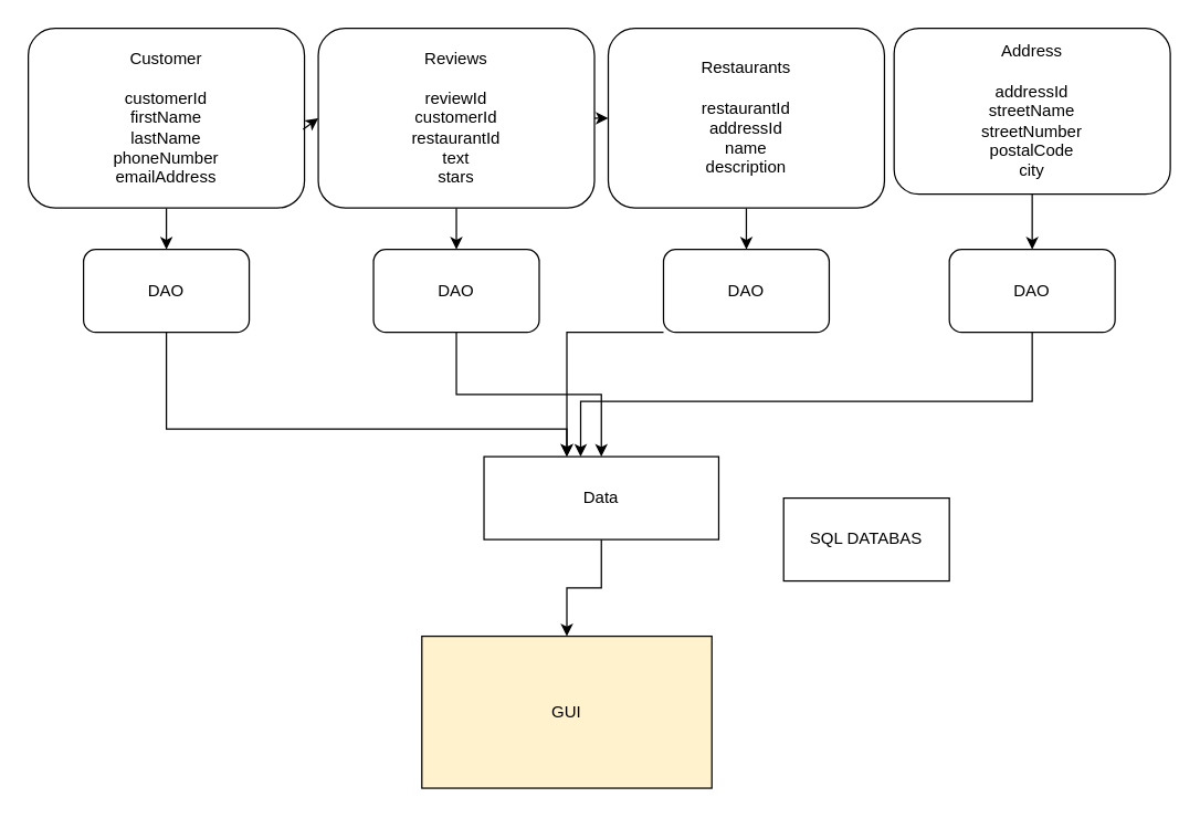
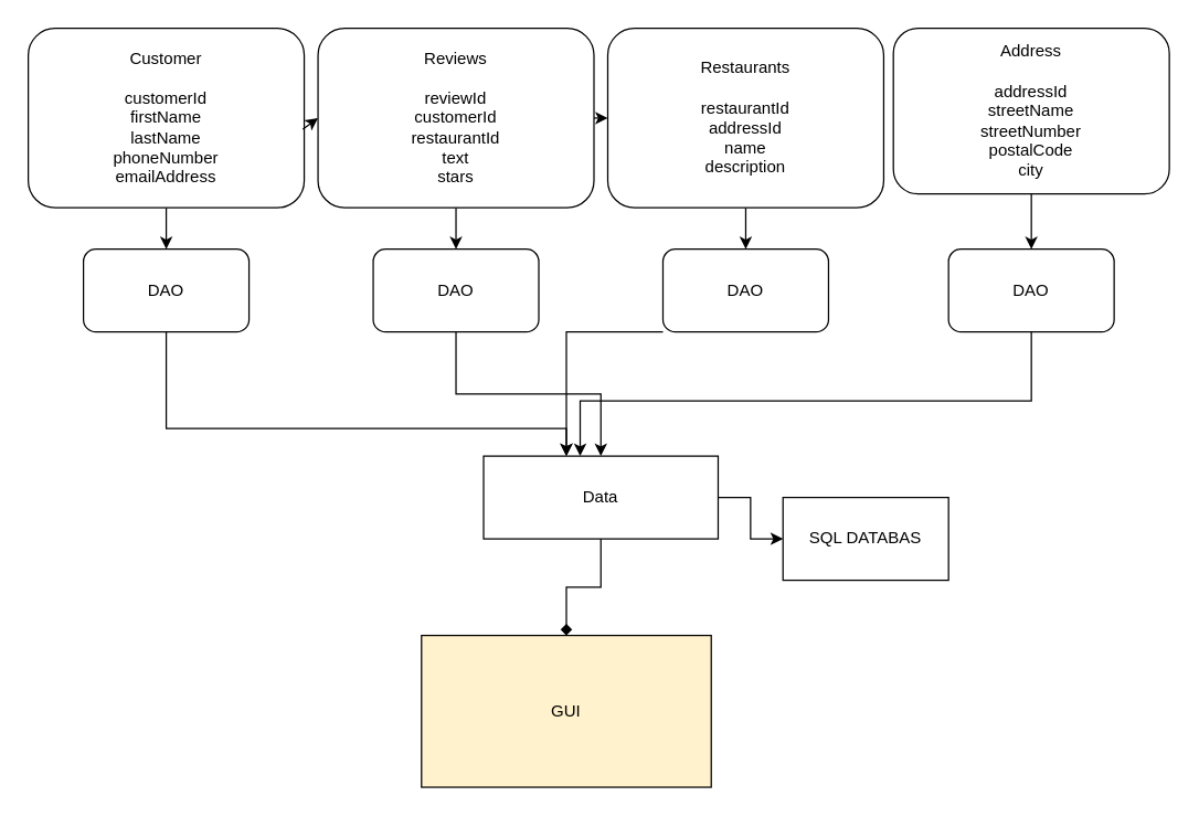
  <mxCell id="0" />
  <mxCell id="1" parent="0" />
  <mxCell id="2" value="" style="edgeStyle=orthogonalEdgeStyle;rounded=0;orthogonalLoop=1;jettySize=auto;html=1;" edge="1" parent="1" source="3" target="15"><mxGeometry relative="1" as="geometry" /></mxCell>
  <mxCell id="3" value="Restaurants&lt;br&gt;&lt;br&gt;restaurantId&lt;br&gt;addressId&lt;br&gt;name&lt;br&gt;description" style="rounded=1;whiteSpace=wrap;html=1;fontSize=12;glass=0;strokeWidth=1;shadow=0;" parent="1" vertex="1"><mxGeometry x="440" y="20" width="200" height="130" as="geometry" /></mxCell>
  <mxCell id="4" value="" style="edgeStyle=orthogonalEdgeStyle;rounded=0;orthogonalLoop=1;jettySize=auto;html=1;" edge="1" parent="1" source="5" target="19"><mxGeometry relative="1" as="geometry" /></mxCell>
  <mxCell id="5" value="Address&lt;br&gt;&lt;br&gt;addressId&lt;br&gt;streetName&lt;br&gt;streetNumber&lt;br&gt;postalCode&lt;br&gt;city" style="rounded=1;whiteSpace=wrap;html=1;fontSize=12;glass=0;strokeWidth=1;shadow=0;" vertex="1" parent="1"><mxGeometry x="647" y="20" width="200" height="120" as="geometry" /></mxCell>
  <mxCell id="6" value="" style="edgeStyle=orthogonalEdgeStyle;rounded=0;orthogonalLoop=1;jettySize=auto;html=1;" edge="1" parent="1" source="7" target="13"><mxGeometry relative="1" as="geometry" /></mxCell>
  <mxCell id="7" value="Reviews&lt;br&gt;&lt;br&gt;reviewId&lt;br&gt;customerId&lt;br&gt;restaurantId&lt;br&gt;text&lt;br&gt;stars" style="rounded=1;whiteSpace=wrap;html=1;fontSize=12;glass=0;strokeWidth=1;shadow=0;" vertex="1" parent="1"><mxGeometry x="230" y="20" width="200" height="130" as="geometry" /></mxCell>
  <mxCell id="8" value="" style="edgeStyle=orthogonalEdgeStyle;rounded=0;orthogonalLoop=1;jettySize=auto;html=1;" edge="1" parent="1" source="9" target="11"><mxGeometry relative="1" as="geometry" /></mxCell>
  <mxCell id="9" value="Customer&lt;br&gt;&lt;br&gt;customerId&lt;br&gt;firstName&lt;br&gt;lastName&lt;br&gt;phoneNumber&lt;br&gt;emailAddress" style="rounded=1;whiteSpace=wrap;html=1;fontSize=12;glass=0;strokeWidth=1;shadow=0;" vertex="1" parent="1"><mxGeometry y="20" width="200" height="130" as="geometry" x="20" /></mxCell>
  <mxCell id="10" value="" style="edgeStyle=orthogonalEdgeStyle;rounded=0;orthogonalLoop=1;jettySize=auto;html=1;" edge="1" parent="1" source="11" target="23"><mxGeometry relative="1" as="geometry"><Array as="points"><mxPoint x="120" y="310" /><mxPoint x="410" y="310" /></Array></mxGeometry></mxCell>
  <mxCell id="11" value="DAO" style="rounded=1;whiteSpace=wrap;html=1;" vertex="1" parent="1"><mxGeometry x="60" y="180" width="120" height="60" as="geometry" /></mxCell>
  <mxCell id="12" value="" style="edgeStyle=orthogonalEdgeStyle;rounded=0;orthogonalLoop=1;jettySize=auto;html=1;" edge="1" parent="1" source="13" target="23"><mxGeometry relative="1" as="geometry" /></mxCell>
  <mxCell id="13" value="DAO" style="rounded=1;whiteSpace=wrap;html=1;" vertex="1" parent="1"><mxGeometry x="270" y="180" width="120" height="60" as="geometry" /></mxCell>
  <mxCell id="14" value="" style="edgeStyle=orthogonalEdgeStyle;rounded=0;orthogonalLoop=1;jettySize=auto;html=1;" edge="1" parent="1" source="15" target="23"><mxGeometry relative="1" as="geometry"><Array as="points"><mxPoint x="410" y="240" /></Array></mxGeometry></mxCell>
  <mxCell id="15" value="DAO" style="rounded=1;whiteSpace=wrap;html=1;" vertex="1" parent="1"><mxGeometry x="480" y="180" width="120" height="60" as="geometry" /></mxCell>
  <mxCell id="16" value="" style="endArrow=classic;html=1;rounded=0;exitX=0.995;exitY=0.562;exitDx=0;exitDy=0;exitPerimeter=0;entryX=0;entryY=0.5;entryDx=0;entryDy=0;" edge="1" parent="1" source="9" target="7"><mxGeometry width="50" height="50" relative="1" as="geometry"><mxPoint x="410" y="310" as="sourcePoint" /><mxPoint x="460" y="260" as="targetPoint" /></mxGeometry></mxCell>
  <mxCell id="17" value="" style="endArrow=classic;html=1;rounded=0;exitX=1;exitY=0.5;exitDx=0;exitDy=0;entryX=0;entryY=0.5;entryDx=0;entryDy=0;" edge="1" parent="1" source="7" target="3"><mxGeometry width="50" height="50" relative="1" as="geometry"><mxPoint x="430" y="140" as="sourcePoint" /><mxPoint x="480" y="90" as="targetPoint" /></mxGeometry></mxCell>
  <mxCell id="18" value="" style="edgeStyle=orthogonalEdgeStyle;rounded=0;orthogonalLoop=1;jettySize=auto;html=1;" edge="1" parent="1" source="19" target="23"><mxGeometry relative="1" as="geometry"><Array as="points"><mxPoint x="747" y="290" /><mxPoint x="420" y="290" /></Array></mxGeometry></mxCell>
  <mxCell id="19" value="DAO" style="rounded=1;whiteSpace=wrap;html=1;" vertex="1" parent="1"><mxGeometry x="687" y="180" width="120" height="60" as="geometry" /></mxCell>
  <mxCell id="20" value="GUI" style="whiteSpace=wrap;html=1;fillColor=#fff2cc;" vertex="1" parent="1"><mxGeometry x="305" y="460" width="210" height="110" as="geometry" /></mxCell>
- <mxCell id="22" value="" style="edgeStyle=orthogonalEdgeStyle;rounded=0;orthogonalLoop=1;jettySize=auto;html=1;" edge="1" parent="1" source="23" target="20"><mxGeometry relative="1" as="geometry" /></mxCell>
+ <mxCell id="21" value="" style="edgeStyle=orthogonalEdgeStyle;rounded=0;orthogonalLoop=1;jettySize=auto;html=1;" edge="1" parent="1" source="23" target="24"><mxGeometry relative="1" as="geometry" /></mxCell>
+ <mxCell id="22" value="" style="edgeStyle=orthogonalEdgeStyle;rounded=0;orthogonalLoop=1;jettySize=auto;html=1;endArrow=diamond;" edge="1" parent="1" source="23" target="20"><mxGeometry relative="1" as="geometry" /></mxCell>
  <mxCell id="23" value="Data" style="whiteSpace=wrap;html=1;" vertex="1" parent="1"><mxGeometry x="350" y="330" width="170" height="60" as="geometry" /></mxCell>
  <mxCell id="24" value="SQL DATABAS" style="whiteSpace=wrap;html=1;" vertex="1" parent="1"><mxGeometry x="567" y="360" width="120" height="60" as="geometry" /></mxCell>
